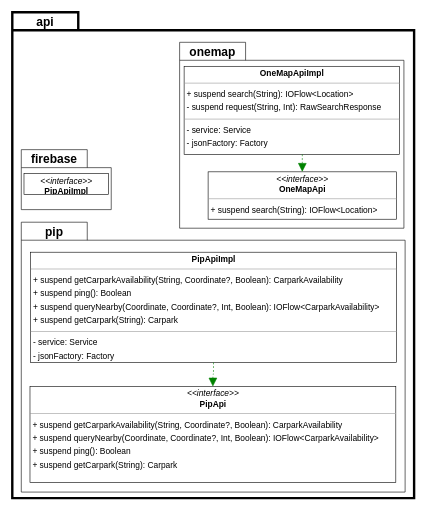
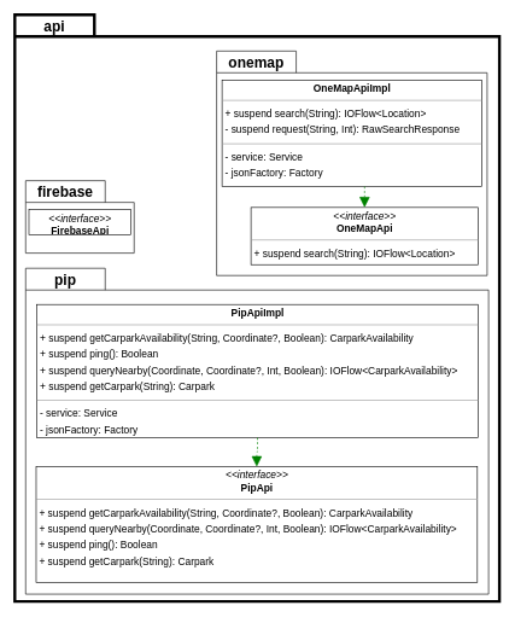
  <mxCell id="0" />
  <mxCell id="1" parent="0" />
  <mxCell id="2" value="api" style="shape=folder;fontStyle=1;tabWidth=110;tabHeight=30;tabPosition=left;html=1;boundedLbl=1;labelInHeader=1;container=1;collapsible=0;whiteSpace=wrap;strokeWidth=4;fontSize=20;" vertex="1" parent="1"><mxGeometry x="20" y="20" width="670" height="810" as="geometry" /></mxCell>
  <mxCell id="3" value="" style="html=1;strokeColor=none;resizeWidth=1;resizeHeight=1;fillColor=none;part=1;connectable=0;allowArrows=0;deletable=0;whiteSpace=wrap;" vertex="1" parent="2"><mxGeometry width="670" height="567" relative="1" as="geometry"><mxPoint y="30" as="offset" /></mxGeometry></mxCell>
  <mxCell id="4" value="onemap" style="shape=folder;fontStyle=1;tabWidth=110;tabHeight=30;tabPosition=left;html=1;boundedLbl=1;labelInHeader=1;container=1;collapsible=0;whiteSpace=wrap;fontSize=20;" vertex="1" parent="2"><mxGeometry x="279" y="50" width="374" height="310" as="geometry" /></mxCell>
  <mxCell id="5" value="" style="html=1;strokeColor=none;resizeWidth=1;resizeHeight=1;fillColor=none;part=1;connectable=0;allowArrows=0;deletable=0;whiteSpace=wrap;" vertex="1" parent="4"><mxGeometry width="374" height="217.0" relative="1" as="geometry"><mxPoint y="30" as="offset" /></mxGeometry></mxCell>
  <mxCell id="6" value="&lt;p style=&quot;margin:0px;margin-top:4px;text-align:center;&quot;&gt;&lt;i&gt;&amp;lt;&amp;lt;interface&amp;gt;&amp;gt;&lt;/i&gt;&lt;br/&gt;&lt;b&gt;OneMapApi&lt;/b&gt;&lt;/p&gt;&lt;hr size=&quot;1&quot;/&gt;&lt;p style=&quot;margin:0 0 0 4px;line-height:1.6;&quot;&gt;+ suspend  search(String): IOFlow&amp;lt;Location&amp;gt;&lt;/p&gt;" style="verticalAlign=top;align=left;overflow=fill;fontSize=14;fontFamily=Helvetica;html=1;rounded=0;shadow=0;comic=0;labelBackgroundColor=none;strokeWidth=1;" vertex="1" parent="4"><mxGeometry x="47.5" y="216" width="314" height="79" as="geometry" /></mxCell>
  <mxCell id="7" value="&lt;p style=&quot;margin:0px;margin-top:4px;text-align:center;&quot;&gt;&lt;b&gt;OneMapApiImpl&lt;/b&gt;&lt;/p&gt;&lt;hr size=&quot;1&quot;&gt;&lt;p style=&quot;margin:0 0 0 4px;line-height:1.6;&quot;&gt;+ suspend  search(String): IOFlow&amp;lt;Location&amp;gt;&lt;br&gt;- suspend  request(String, Int): RawSearchResponse&lt;/p&gt;&lt;hr size=&quot;1&quot;&gt;&lt;p style=&quot;margin:0 0 0 4px;line-height:1.6;&quot;&gt;- service: Service&lt;br&gt;- jsonFactory: Factory&lt;/p&gt;" style="verticalAlign=top;align=left;overflow=fill;fontSize=14;fontFamily=Helvetica;html=1;rounded=0;shadow=0;comic=0;labelBackgroundColor=none;strokeWidth=1;" vertex="1" parent="4"><mxGeometry x="7.5" y="40" width="359" height="147" as="geometry" /></mxCell>
  <mxCell id="8" value="" style="html=1;rounded=1;edgeStyle=orthogonalEdgeStyle;dashed=1;startArrow=none;endArrow=block;endSize=12;strokeColor=#008200;exitX=0.549;exitY=1.000;exitDx=0;exitDy=0;entryX=0.500;entryY=0.001;entryDx=0;entryDy=0;" edge="1" parent="4" source="7" target="6"><mxGeometry width="50" height="50" relative="1" as="geometry"><Array as="points" /></mxGeometry></mxCell>
  <mxCell id="9" value="firebase" style="shape=folder;fontStyle=1;tabWidth=110;tabHeight=30;tabPosition=left;html=1;boundedLbl=1;labelInHeader=1;container=1;collapsible=0;whiteSpace=wrap;fontSize=20;" vertex="1" parent="2"><mxGeometry x="15" y="229" width="150" height="100" as="geometry" /></mxCell>
  <mxCell id="10" value="" style="html=1;strokeColor=none;resizeWidth=1;resizeHeight=1;fillColor=none;part=1;connectable=0;allowArrows=0;deletable=0;whiteSpace=wrap;" vertex="1" parent="9"><mxGeometry width="150" height="70" relative="1" as="geometry"><mxPoint y="30" as="offset" /></mxGeometry></mxCell>
- <mxCell id="11" value="&lt;p style=&quot;margin:0px;margin-top:4px;text-align:center;&quot;&gt;&lt;i&gt;&amp;lt;&amp;lt;interface&amp;gt;&amp;gt;&lt;/i&gt;&lt;br/&gt;&lt;b&gt;PipApiImpl&lt;/b&gt;&lt;/p&gt;&lt;hr size=&quot;1&quot;/&gt;" style="verticalAlign=top;align=left;overflow=fill;fontSize=14;fontFamily=Helvetica;html=1;rounded=0;shadow=0;comic=0;labelBackgroundColor=none;strokeWidth=1;" vertex="1" parent="9"><mxGeometry x="4.5" y="40" width="141" height="35" as="geometry" /></mxCell>
+ <mxCell id="11" value="&lt;p style=&quot;margin:0px;margin-top:4px;text-align:center;&quot;&gt;&lt;i&gt;&amp;lt;&amp;lt;interface&amp;gt;&amp;gt;&lt;/i&gt;&lt;br/&gt;&lt;b&gt;FirebaseApi&lt;/b&gt;&lt;/p&gt;&lt;hr size=&quot;1&quot;/&gt;" style="verticalAlign=top;align=left;overflow=fill;fontSize=14;fontFamily=Helvetica;html=1;rounded=0;shadow=0;comic=0;labelBackgroundColor=none;strokeWidth=1;" vertex="1" parent="9"><mxGeometry x="4.5" y="40" width="141" height="35" as="geometry" /></mxCell>
  <mxCell id="12" value="pip" style="shape=folder;fontStyle=1;tabWidth=110;tabHeight=30;tabPosition=left;html=1;boundedLbl=1;labelInHeader=1;container=1;collapsible=0;whiteSpace=wrap;fontSize=20;" vertex="1" parent="2"><mxGeometry x="15" y="350" width="640" height="450" as="geometry" /></mxCell>
  <mxCell id="13" value="" style="html=1;strokeColor=none;resizeWidth=1;resizeHeight=1;fillColor=none;part=1;connectable=0;allowArrows=0;deletable=0;whiteSpace=wrap;" vertex="1" parent="12"><mxGeometry width="640" height="315" relative="1" as="geometry"><mxPoint y="30" as="offset" /></mxGeometry></mxCell>
  <mxCell id="14" value="&lt;p style=&quot;margin:0px;margin-top:4px;text-align:center;&quot;&gt;&lt;i&gt;&amp;lt;&amp;lt;interface&amp;gt;&amp;gt;&lt;/i&gt;&lt;br/&gt;&lt;b&gt;PipApi&lt;/b&gt;&lt;/p&gt;&lt;hr size=&quot;1&quot;/&gt;&lt;p style=&quot;margin:0 0 0 4px;line-height:1.6;&quot;&gt;+ suspend  getCarparkAvailability(String, Coordinate?, Boolean): CarparkAvailability&lt;br/&gt;+ suspend  queryNearby(Coordinate, Coordinate?, Int, Boolean): IOFlow&amp;lt;CarparkAvailability&amp;gt;&lt;br/&gt;+ suspend  ping(): Boolean&lt;br/&gt;+ suspend  getCarpark(String): Carpark&lt;/p&gt;" style="verticalAlign=top;align=left;overflow=fill;fontSize=14;fontFamily=Helvetica;html=1;rounded=0;shadow=0;comic=0;labelBackgroundColor=none;strokeWidth=1;" vertex="1" parent="12"><mxGeometry x="14.5" y="274" width="610" height="160" as="geometry" /></mxCell>
  <mxCell id="15" value="&lt;p style=&quot;margin:0px;margin-top:4px;text-align:center;&quot;&gt;&lt;b&gt;PipApiImpl&lt;/b&gt;&lt;/p&gt;&lt;hr size=&quot;1&quot;&gt;&lt;p style=&quot;margin:0 0 0 4px;line-height:1.6;&quot;&gt;+ suspend  getCarparkAvailability(String, Coordinate?, Boolean): CarparkAvailability&lt;br&gt;+ suspend  ping(): Boolean&lt;br&gt;+ suspend  queryNearby(Coordinate, Coordinate?, Int, Boolean): IOFlow&amp;lt;CarparkAvailability&amp;gt;&lt;br&gt;+ suspend  getCarpark(String): Carpark&lt;/p&gt;&lt;hr size=&quot;1&quot;&gt;&lt;p style=&quot;margin:0 0 0 4px;line-height:1.6;&quot;&gt;- service: Service&lt;br&gt;- jsonFactory: Factory&lt;/p&gt;" style="verticalAlign=top;align=left;overflow=fill;fontSize=14;fontFamily=Helvetica;html=1;rounded=0;shadow=0;comic=0;labelBackgroundColor=none;strokeWidth=1;" vertex="1" parent="12"><mxGeometry x="15.5" y="50" width="610" height="184" as="geometry" /></mxCell>
  <mxCell id="16" value="" style="html=1;rounded=1;edgeStyle=orthogonalEdgeStyle;dashed=1;startArrow=none;endArrow=block;endSize=12;strokeColor=#008200;exitX=0.5;exitY=1;exitDx=0;exitDy=0;entryX=0.500;entryY=0.000;entryDx=0;entryDy=0;" edge="1" parent="12" source="15" target="14"><mxGeometry width="50" height="50" relative="1" as="geometry"><Array as="points" /></mxGeometry></mxCell>
